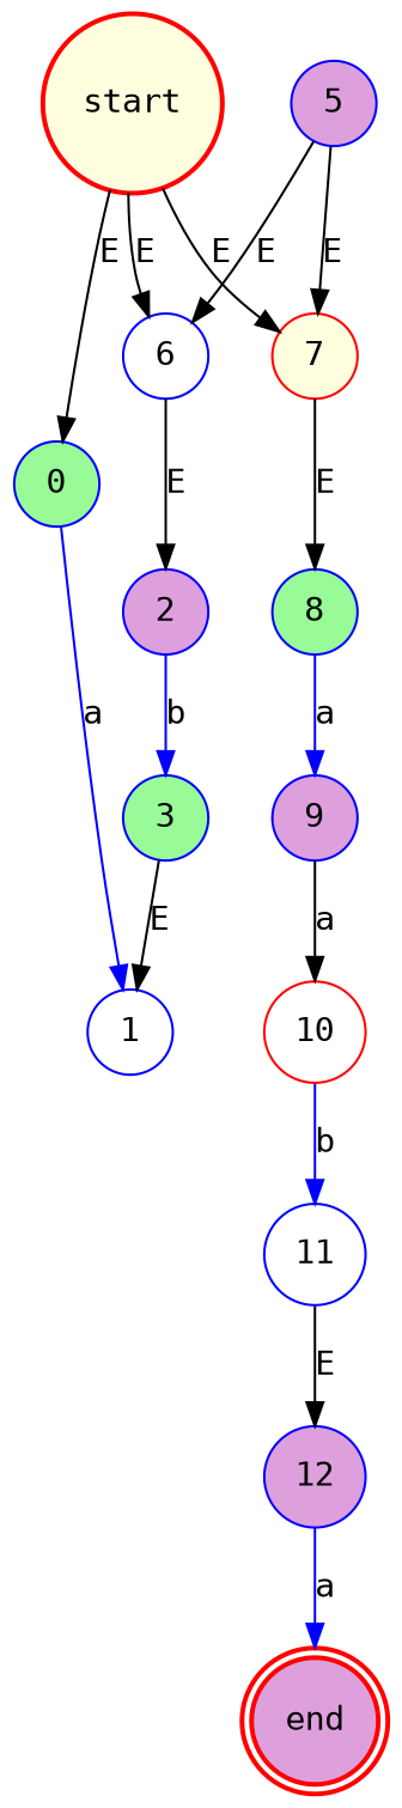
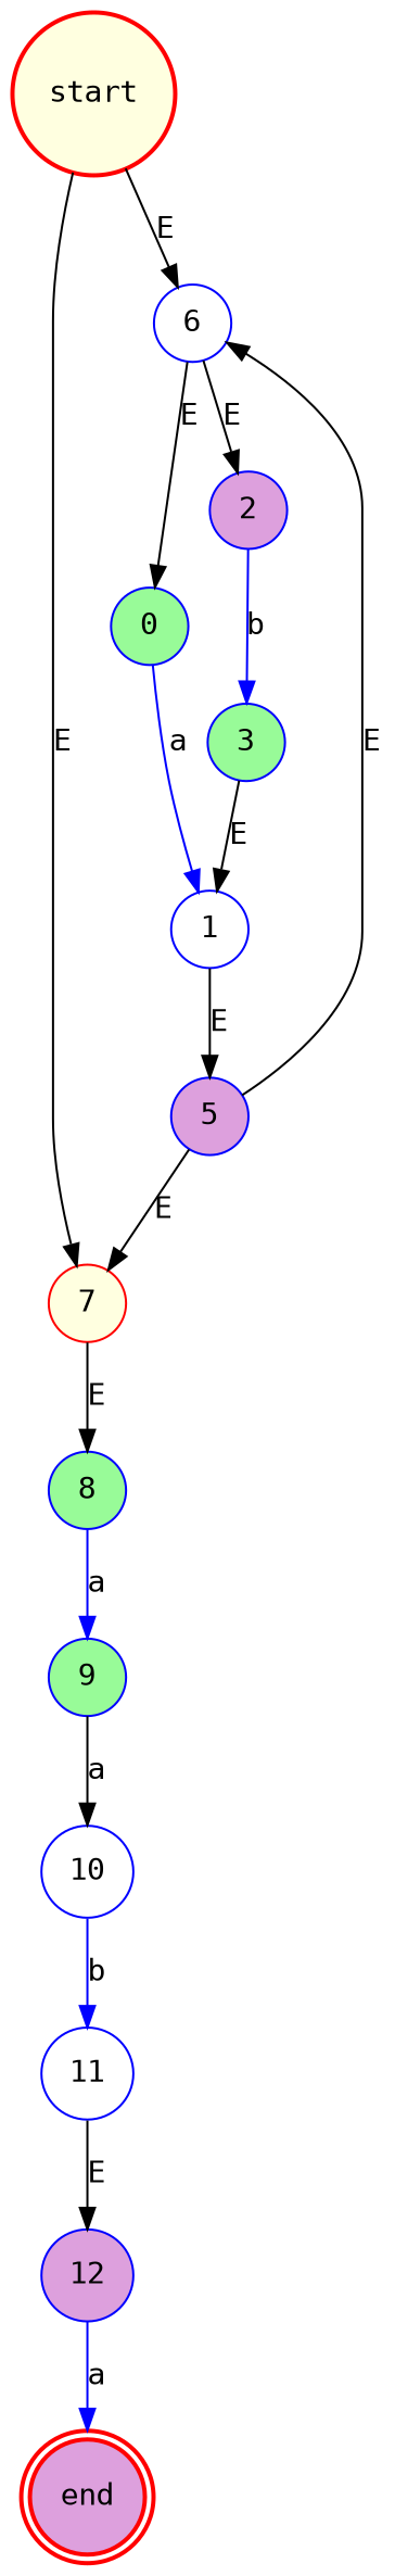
  digraph {
    fontname="DejaVu Sans Mono"
    node [color=blue fillcolor=white fontname="DejaVu Sans Mono" shape=circle style=filled]
    edge [fontname="DejaVu Sans Mono"]
    n1 [color=red fillcolor=lightyellow label=start style="bold,filled"]
    n2 [color=red fillcolor=lightyellow label=7]
    n3 [label=6]
    n4 [fillcolor=palegreen label=8]
    n5 [fillcolor=palegreen label=0]
    n6 [fillcolor=plum label=2]
-   n7 [fillcolor=plum label=9]
+   n7 [fillcolor=palegreen label=9]
    n8 [label=1]
    n9 [fillcolor=palegreen label=3]
    n10 [fillcolor=plum label=5]
-   n11 [color=red label=10]
+   n11 [label=10]
    n12 [label=11]
    n13 [fillcolor=plum label=12]
    n14 [color=red fillcolor=plum label=end shape=doublecircle style="bold,filled"]
    n1 -> n2 [label=E]
    n1 -> n3 [label=E]
    n2 -> n4 [label=E]
-   n1 -> n5 [label=E]
+   n3 -> n5 [label=E]
    n3 -> n6 [label=E]
    n4 -> n7 [color=blue label=a]
    n5 -> n8 [color=blue label=a]
    n6 -> n9 [color=blue label=b]
    n7 -> n11 [label=a]
+   n8 -> n10 [label=E]
    n9 -> n8 [label=E]
    n10 -> n2 [label=E]
    n10 -> n3 [label=E]
    n11 -> n12 [color=blue label=b]
    n12 -> n13 [label=E]
    n13 -> n14 [color=blue label=a]
  }
